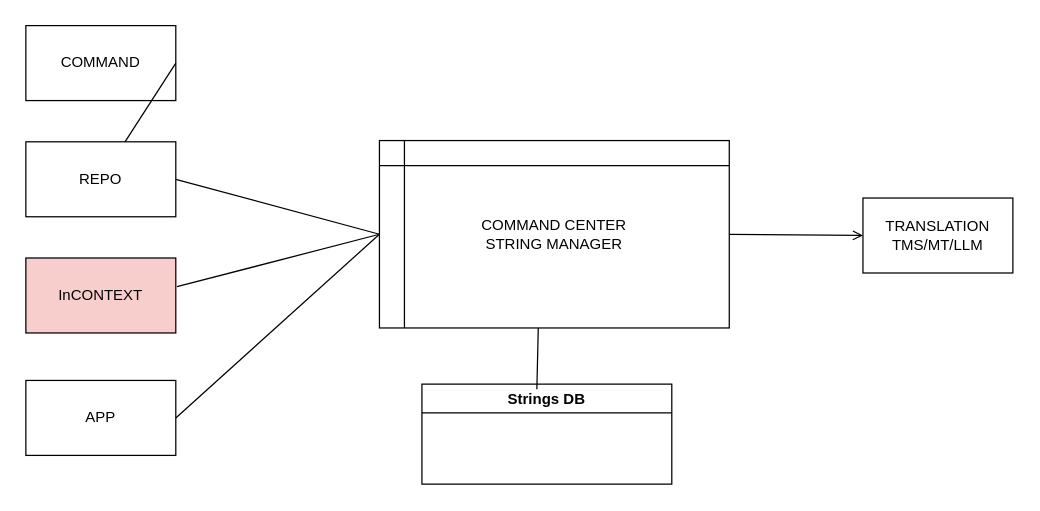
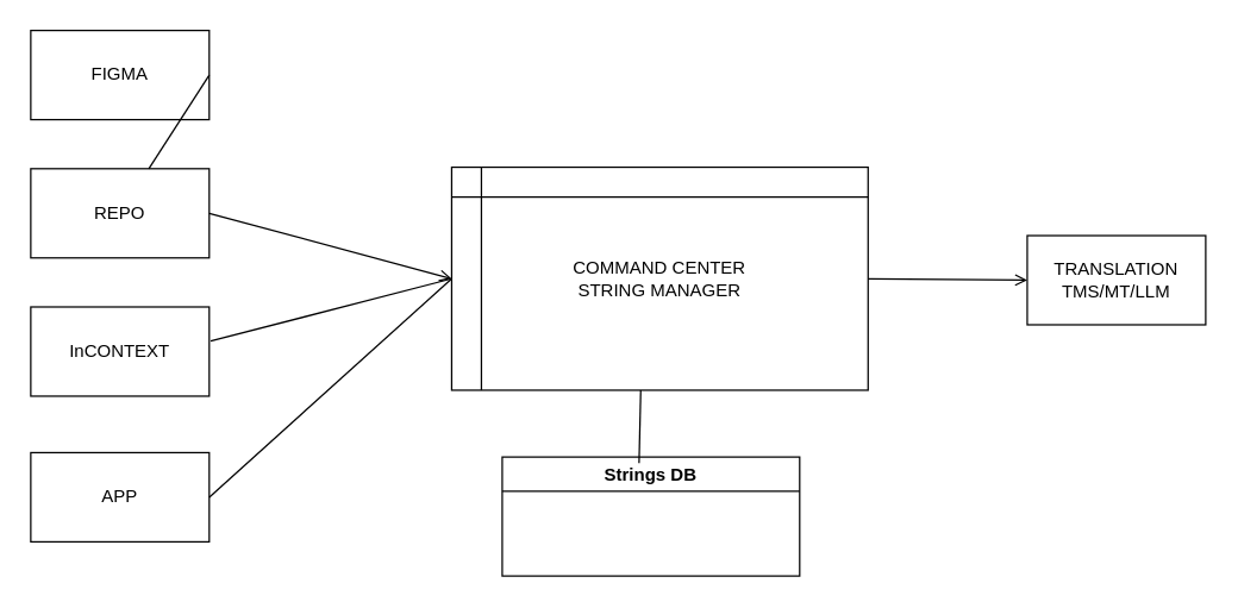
  <mxCell id="0" />
  <mxCell id="1" parent="0" />
  <mxCell id="2" value="Strings DB" style="swimlane;whiteSpace=wrap;html=1;" vertex="1" parent="1"><mxGeometry x="337" y="307" width="200" height="80" as="geometry" /></mxCell>
- <mxCell id="3" value="COMMAND" style="rounded=0;whiteSpace=wrap;html=1;" vertex="1" parent="1"><mxGeometry x="20" y="20" width="120" height="60" as="geometry" /></mxCell>
+ <mxCell id="3" value="FIGMA" style="rounded=0;whiteSpace=wrap;html=1;" vertex="1" parent="1"><mxGeometry x="20" y="20" width="120" height="60" as="geometry" /></mxCell>
  <mxCell id="4" value="REPO" style="rounded=0;whiteSpace=wrap;html=1;" vertex="1" parent="1"><mxGeometry x="20" y="113" width="120" height="60" as="geometry" /></mxCell>
  <mxCell id="5" value="APP" style="rounded=0;whiteSpace=wrap;html=1;" vertex="1" parent="1"><mxGeometry x="20" y="304" width="120" height="60" as="geometry" /></mxCell>
  <mxCell id="6" value="&lt;div&gt;COMMAND CENTER&lt;/div&gt;&lt;div&gt;STRING MANAGER&lt;/div&gt;" style="shape=internalStorage;whiteSpace=wrap;html=1;backgroundOutline=1;" vertex="1" parent="1"><mxGeometry x="303" y="112" width="280" height="150" as="geometry" /></mxCell>
  <mxCell id="7" value="" style="endArrow=none;html=1;rounded=0;exitX=1;exitY=0.5;exitDx=0;exitDy=0;" edge="1" parent="1" source="3" target="4"><mxGeometry width="50" height="50" relative="1" as="geometry"><mxPoint x="140" y="92" as="sourcePoint" /><mxPoint x="190" y="42" as="targetPoint" /></mxGeometry></mxCell>
- <mxCell id="8" value="" style="endArrow=none;html=1;rounded=0;exitX=1;exitY=0.5;exitDx=0;exitDy=0;entryX=0;entryY=0.5;entryDx=0;entryDy=0;" edge="1" parent="1" source="4" target="6"><mxGeometry width="50" height="50" relative="1" as="geometry"><mxPoint x="170" y="252" as="sourcePoint" /><mxPoint x="290" y="192" as="targetPoint" /></mxGeometry></mxCell>
+ <mxCell id="8" value="" style="endArrow=open;html=1;rounded=0;exitX=1;exitY=0.5;exitDx=0;exitDy=0;entryX=0;entryY=0.5;entryDx=0;entryDy=0;" edge="1" parent="1" source="4" target="6"><mxGeometry width="50" height="50" relative="1" as="geometry"><mxPoint x="170" y="252" as="sourcePoint" /><mxPoint x="290" y="192" as="targetPoint" /></mxGeometry></mxCell>
  <mxCell id="9" value="" style="endArrow=none;html=1;rounded=0;exitX=1;exitY=0.5;exitDx=0;exitDy=0;entryX=0;entryY=0.5;entryDx=0;entryDy=0;" edge="1" parent="1" source="5" target="6"><mxGeometry width="50" height="50" relative="1" as="geometry"><mxPoint x="160" y="422" as="sourcePoint" /><mxPoint x="210" y="372" as="targetPoint" /></mxGeometry></mxCell>
  <mxCell id="10" value="" style="endArrow=none;html=1;rounded=0;exitX=0.46;exitY=0.05;exitDx=0;exitDy=0;exitPerimeter=0;entryX=0.454;entryY=1;entryDx=0;entryDy=0;entryPerimeter=0;" edge="1" parent="1" source="2" target="6"><mxGeometry width="50" height="50" relative="1" as="geometry"><mxPoint x="380" y="322" as="sourcePoint" /><mxPoint x="480" y="292" as="targetPoint" /></mxGeometry></mxCell>
  <mxCell id="11" value="TRANSLATION&lt;div&gt;TMS/MT/LLM&lt;/div&gt;" style="rounded=0;whiteSpace=wrap;html=1;" vertex="1" parent="1"><mxGeometry x="690" y="158" width="120" height="60" as="geometry" /></mxCell>
  <mxCell id="12" value="" style="endArrow=open;html=1;rounded=0;entryX=0;entryY=0.5;entryDx=0;entryDy=0;exitX=1;exitY=0.5;exitDx=0;exitDy=0;" edge="1" parent="1" source="6" target="11"><mxGeometry width="50" height="50" relative="1" as="geometry"><mxPoint x="630" y="302" as="sourcePoint" /><mxPoint x="680" y="252" as="targetPoint" /></mxGeometry></mxCell>
- <mxCell id="13" value="InCONTEXT" style="rounded=0;whiteSpace=wrap;html=1;fillColor=#f8cecc;" vertex="1" parent="1"><mxGeometry x="20" y="206" width="120" height="60" as="geometry" /></mxCell>
+ <mxCell id="13" value="InCONTEXT" style="rounded=0;whiteSpace=wrap;html=1;" vertex="1" parent="1"><mxGeometry x="20" y="206" width="120" height="60" as="geometry" /></mxCell>
  <mxCell id="14" value="" style="endArrow=none;html=1;rounded=0;exitX=1.008;exitY=0.383;exitDx=0;exitDy=0;exitPerimeter=0;entryX=0;entryY=0.5;entryDx=0;entryDy=0;" edge="1" parent="1" source="13" target="6"><mxGeometry width="50" height="50" relative="1" as="geometry"><mxPoint x="380" y="222" as="sourcePoint" /><mxPoint x="250" y="212" as="targetPoint" /></mxGeometry></mxCell>
